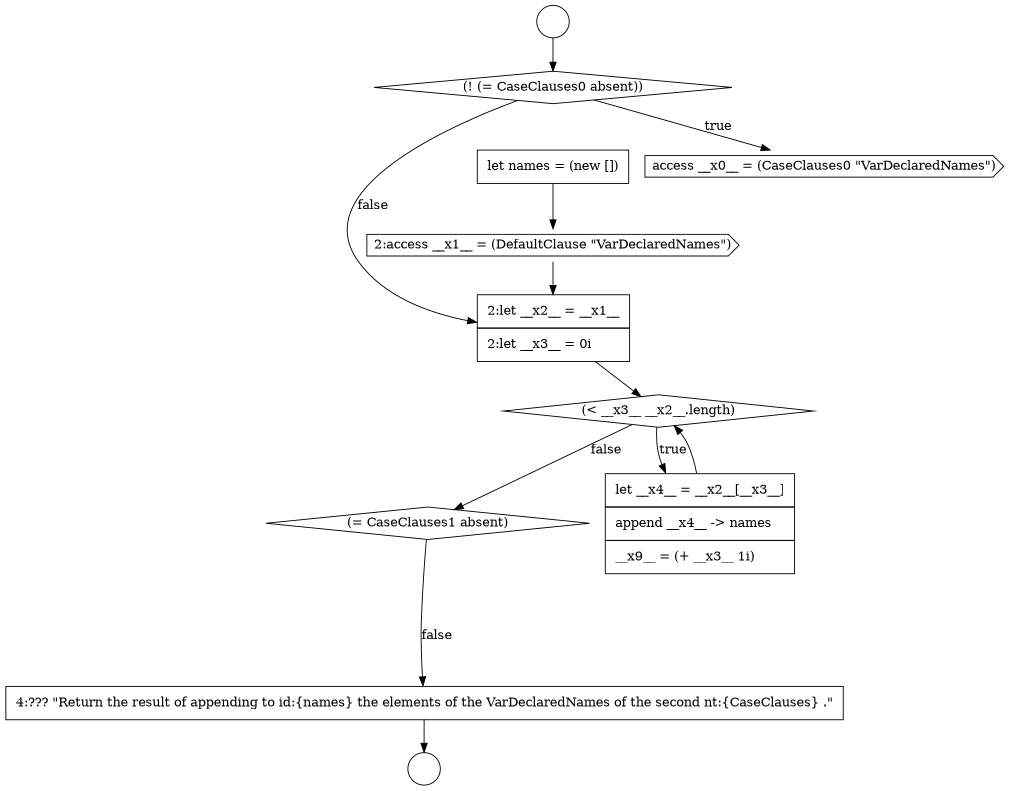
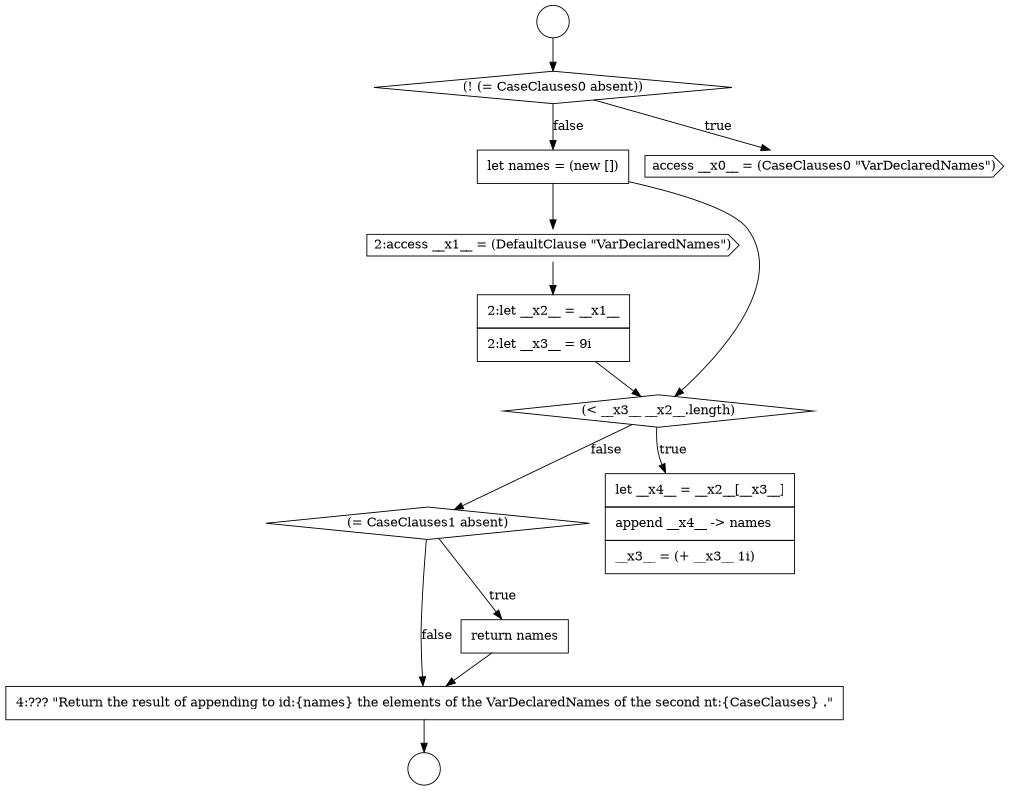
  digraph {
    node [color=black fillcolor=white shape=none style=filled]
    edge [color=black]
    n1 [label=<<font color="black">2:access __x1__ = (DefaultClause &quot;VarDeclaredNames&quot;)</font>> shape=cds]
-   n2 [label=<<font color="black">     <table border="0" cellborder="1" cellspacing="0" cellpadding="10">       <tr><td align="left">2:let __x2__ = __x1__</td></tr>       <tr><td align="left">2:let __x3__ = 0i</td></tr>     </table>   </font>> margin=0]
+   n2 [label=<<font color="black">     <table border="0" cellborder="1" cellspacing="0" cellpadding="10">       <tr><td align="left">2:let __x2__ = __x1__</td></tr>       <tr><td align="left">2:let __x3__ = 9i</td></tr>     </table>   </font>> margin=0]
    n3 [label=<<font color="black">(&lt; __x3__ __x2__.length)</font>> shape=diamond]
    n4 [label=<<font color="black">(! (= CaseClauses0 absent))</font>> shape=diamond]
    n5 [label=<<font color="black">     <table border="0" cellborder="1" cellspacing="0" cellpadding="10">       <tr><td align="left">let names = (new [])</td></tr>     </table>   </font>> margin=0]
    n6 [label=<<font color="black">access __x0__ = (CaseClauses0 &quot;VarDeclaredNames&quot;)</font>> shape=cds]
    n7 [label=<<font color="black">(= CaseClauses1 absent)</font>> shape=diamond]
    n8 [label=<<font color="black">     <table border="0" cellborder="1" cellspacing="0" cellpadding="10">       <tr><td align="left">4:??? &quot;Return the result of appending to id:{names} the elements of the VarDeclaredNames of the second nt:{CaseClauses} .&quot;</td></tr>     </table>   </font>> margin=0]
+   n9 [label=<<font color="black">     <table border="0" cellborder="1" cellspacing="0" cellpadding="10">       <tr><td align="left">return names</td></tr>     </table>   </font>> margin=0]
    n10 [label=" " shape=circle]
-   n11 [label=<<font color="black">     <table border="0" cellborder="1" cellspacing="0" cellpadding="10">       <tr><td align="left">let __x4__ = __x2__[__x3__]</td></tr>       <tr><td align="left">append __x4__ -&gt; names</td></tr>       <tr><td align="left">__x9__ = (+ __x3__ 1i)</td></tr>     </table>   </font>> margin=0]
+   n11 [label=<<font color="black">     <table border="0" cellborder="1" cellspacing="0" cellpadding="10">       <tr><td align="left">let __x4__ = __x2__[__x3__]</td></tr>       <tr><td align="left">append __x4__ -&gt; names</td></tr>       <tr><td align="left">__x3__ = (+ __x3__ 1i)</td></tr>     </table>   </font>> margin=0]
    n12 [label=" " shape=circle]
    n1 -> n2
    n2 -> n3
    n3 -> n7 [label=<<font color="black">false</font>>]
    n3 -> n11 [label=<<font color="black">true</font>>]
-   n4 -> n2 [label=<<font color="black">false</font>>]
+   n4 -> n5 [label=<<font color="black">false</font>>]
    n4 -> n6 [label=<<font color="black">true</font>>]
    n5 -> n1
    n7 -> n8 [label=<<font color="black">false</font>>]
+   n7 -> n9 [label=<<font color="black">true</font>>]
    n8 -> n10
-   n11 -> n3
+   n9 -> n8
+   n5 -> n3
    n12 -> n4
  }
